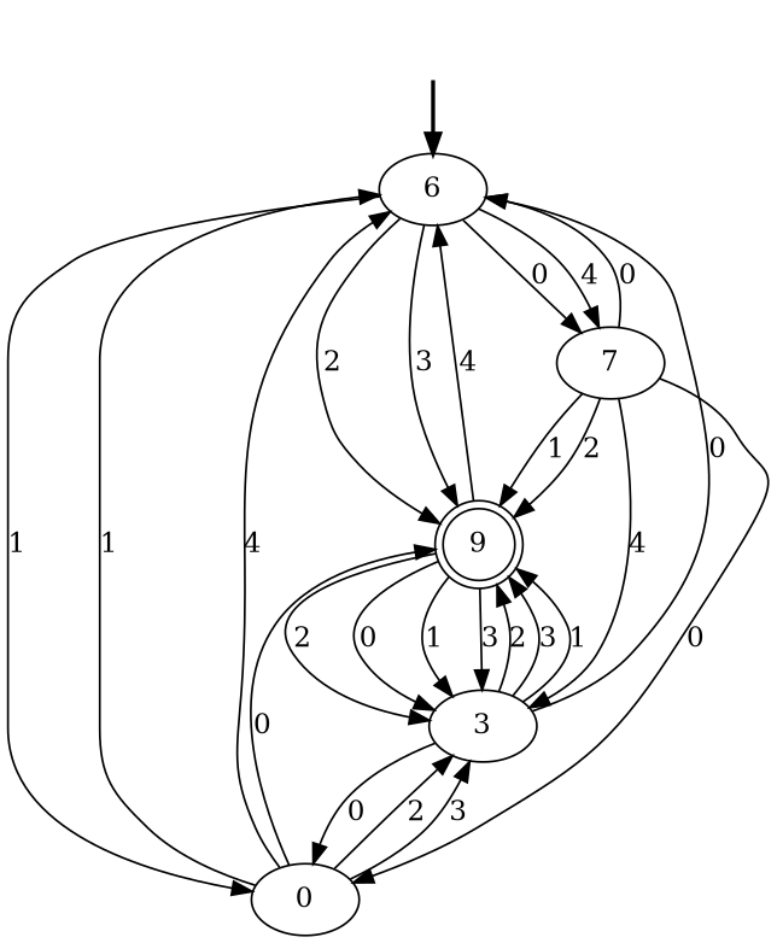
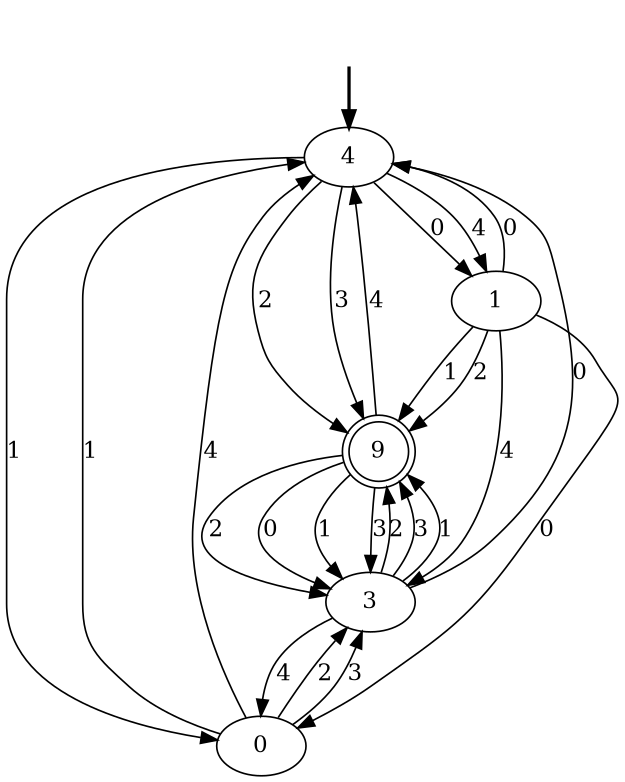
  digraph {
    fake [style=invisible]
-   4 [root=true label=6]
+   4 [root=true]
    n3 [label=9 shape=doublecircle]
    0
-   1 [label=7]
+   1
    3
    fake -> 4 [style=bold]
    4 -> n3 [label=2]
    4 -> n3 [label=3]
    4 -> 0 [label=1]
    4 -> 1 [label=0]
    4 -> 1 [label=4]
    n3 -> 4 [label=4]
    n3 -> 3 [label=2]
    n3 -> 3 [label=0]
    n3 -> 3 [label=1]
    n3 -> 3 [label=3]
    0 -> 4 [label=1]
    0 -> 4 [label=4]
-   0 -> n3 [label=0]
    0 -> 3 [label=2]
    0 -> 3 [label=3]
    1 -> 4 [label=0]
    1 -> n3 [label=1]
    1 -> n3 [label=2]
    1 -> 0 [label=0]
    1 -> 3 [label=4]
    3 -> 4 [label=0]
    3 -> n3 [label=2]
    3 -> n3 [label=3]
    3 -> n3 [label=1]
-   3 -> 0 [label=0]
+   3 -> 0 [label=4]
  }
